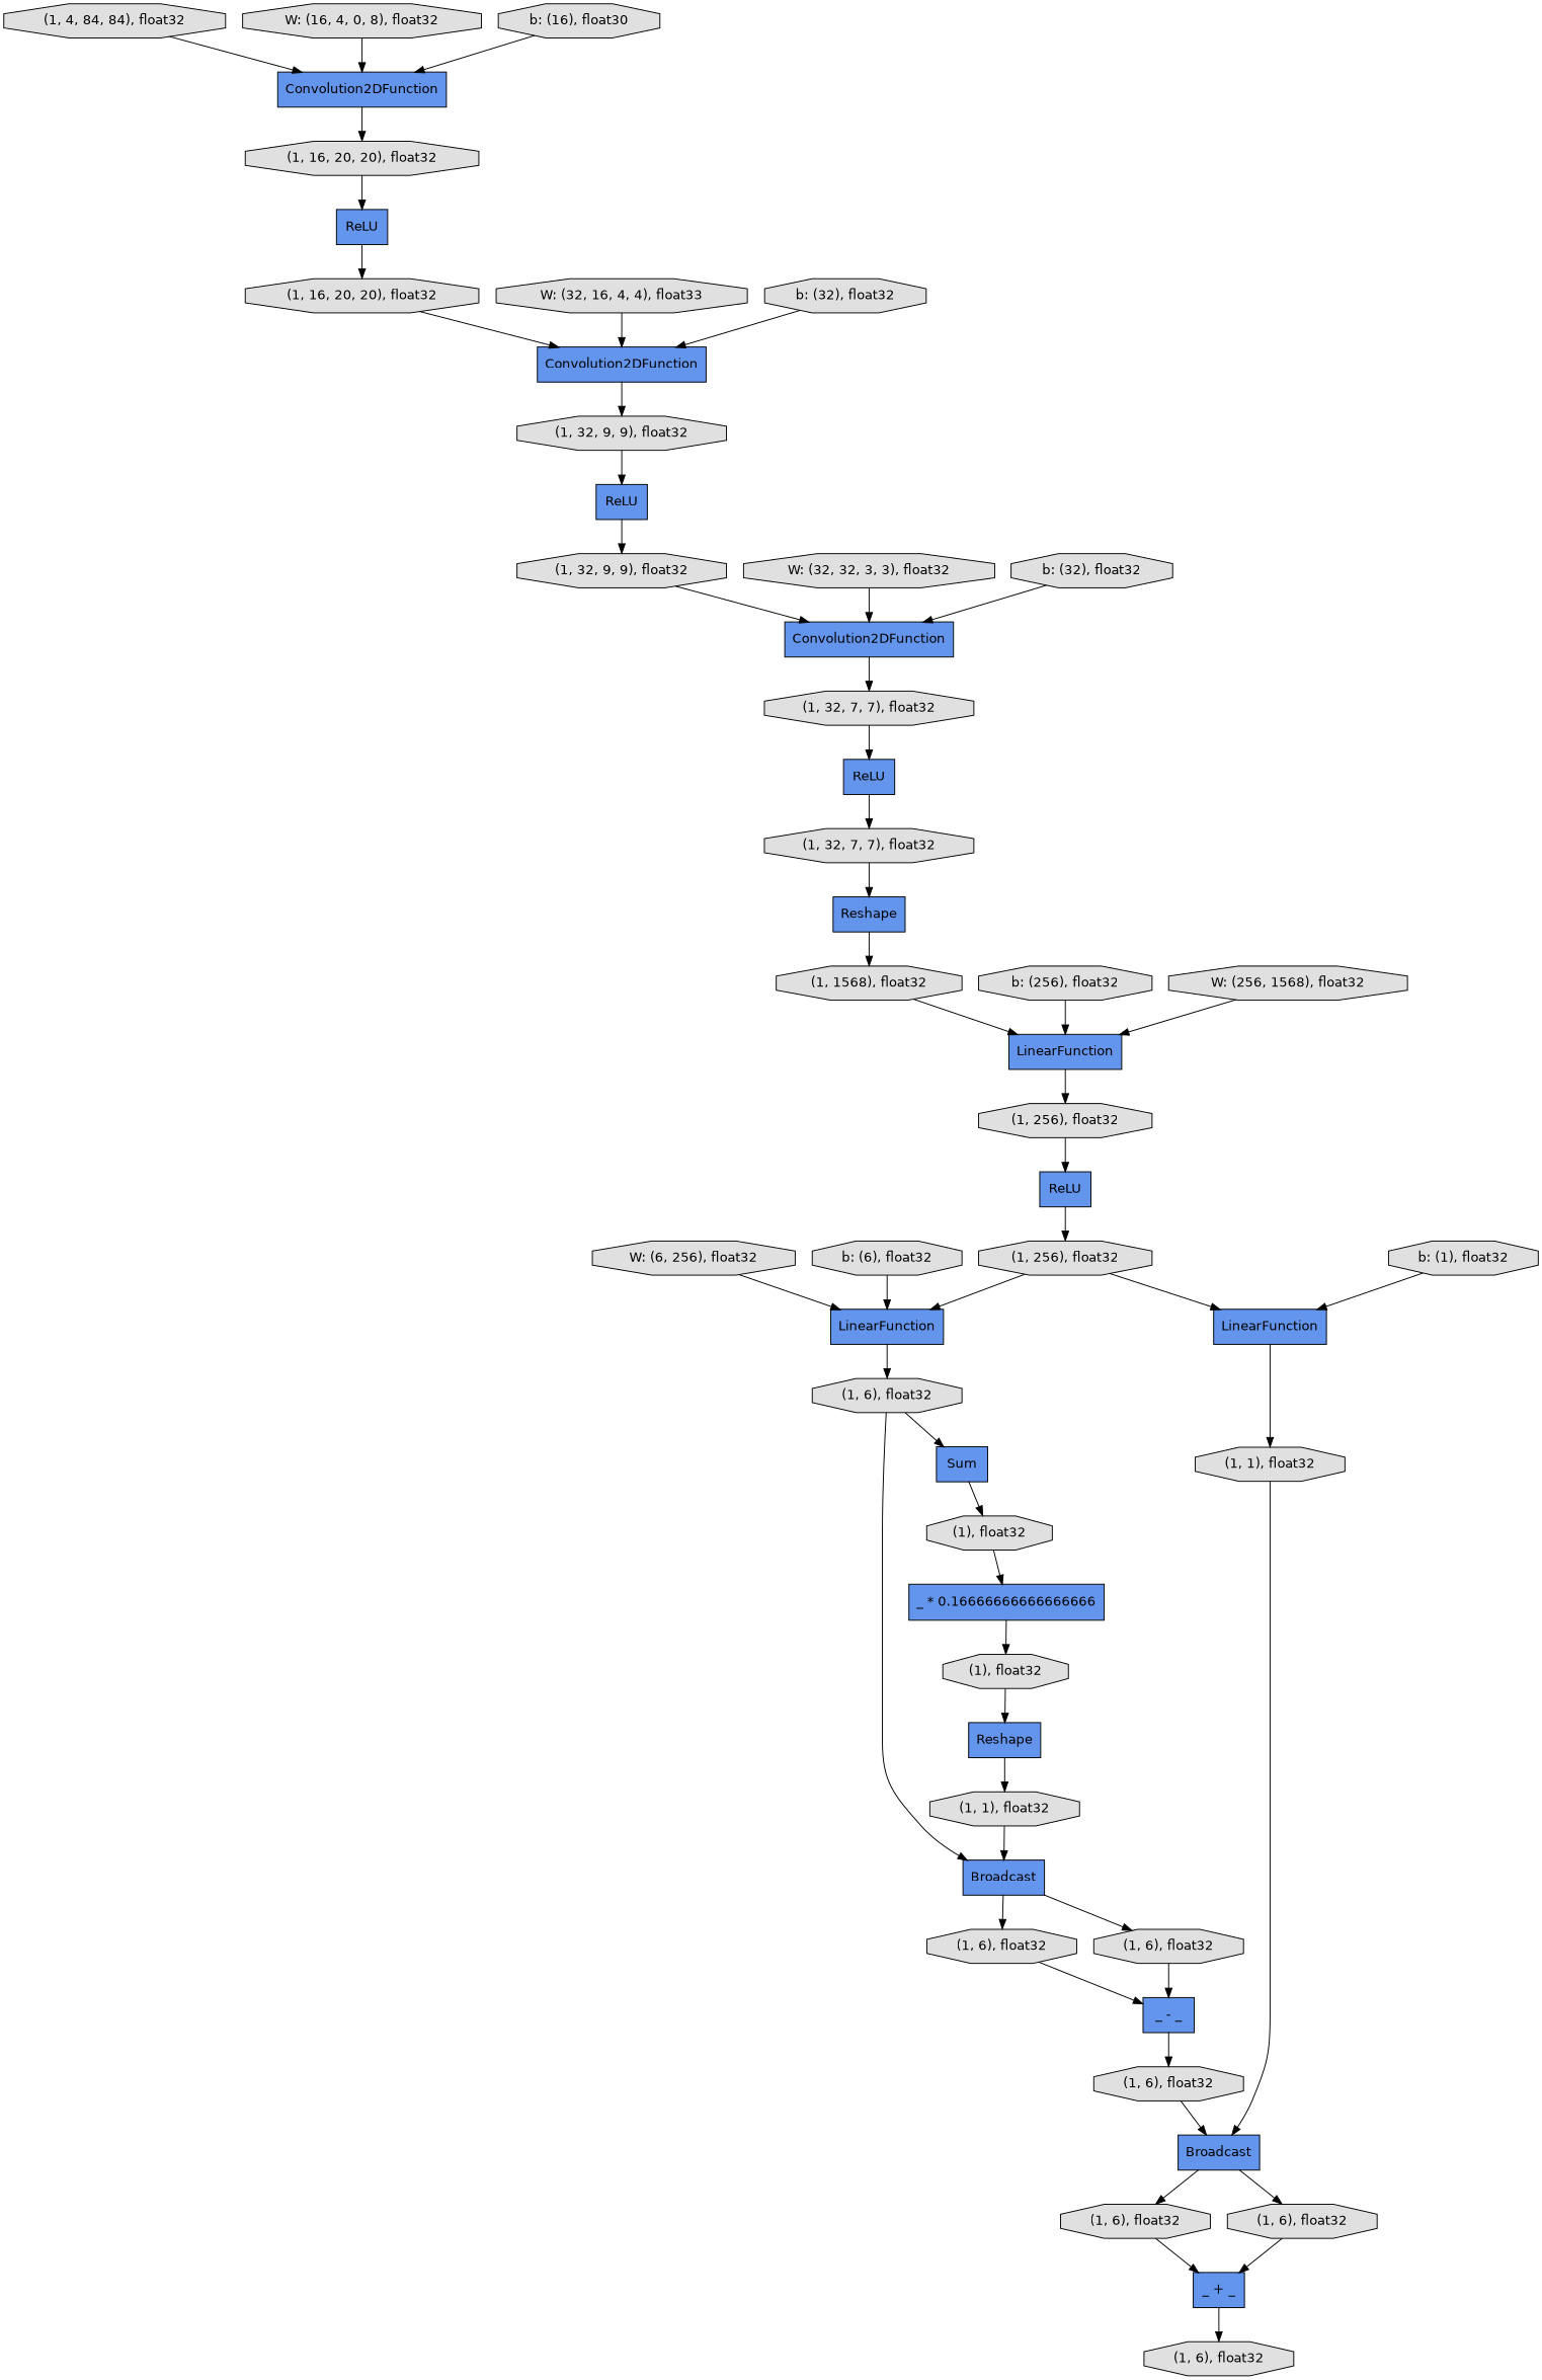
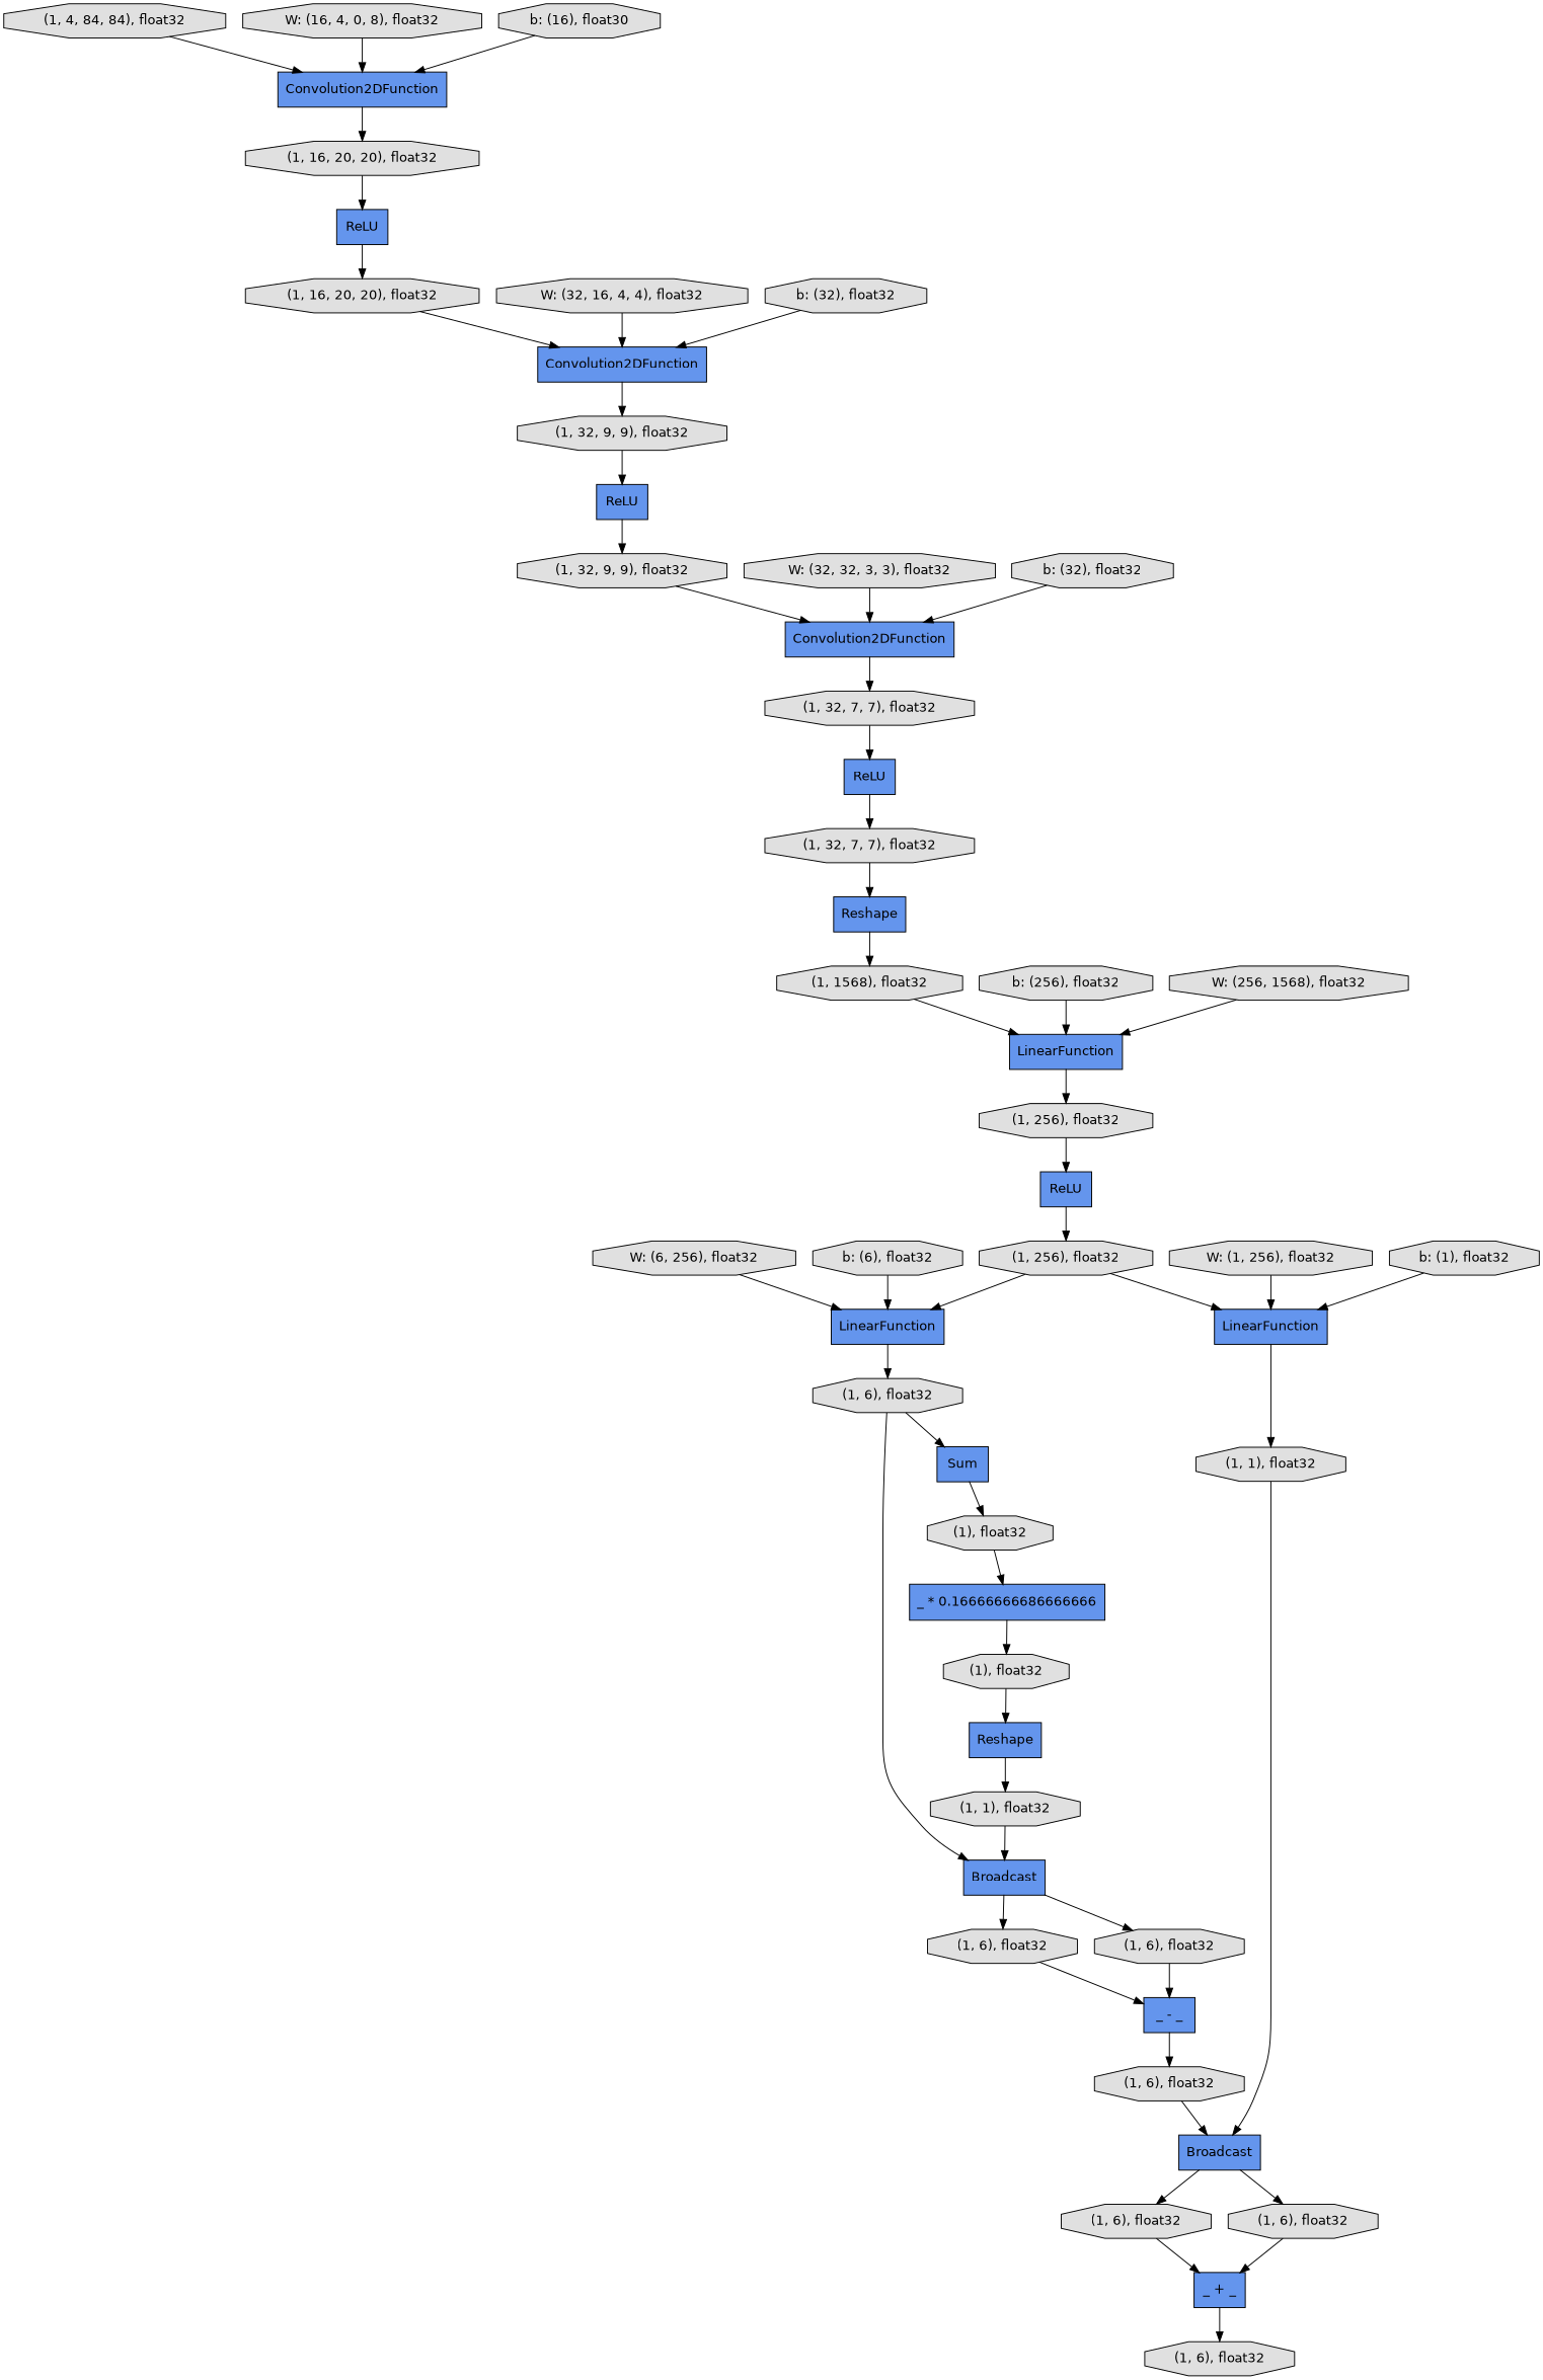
  digraph {
    fontname="DejaVu Sans"
    rankdir=TB
    node [fillcolor="#E0E0E0" fontname="DejaVu Sans" shape=octagon style=filled]
    edge [fontname="DejaVu Sans"]
    n1 [label="(1), float32"]
-   n2 [fillcolor="#6495ED" label="_ * 0.16666666666666666" shape=record]
+   n2 [fillcolor="#6495ED" label="_ * 0.16666666686666666" shape=record]
    n3 [label="(1), float32"]
    n4 [label="(1, 16, 20, 20), float32"]
    n5 [fillcolor="#6495ED" label=Convolution2DFunction shape=record]
    n6 [label="(1, 32, 9, 9), float32"]
    n7 [fillcolor="#6495ED" label=Reshape shape=record]
-   n8 [label="W: (32, 16, 4, 4), float33"]
+   n8 [label="W: (32, 16, 4, 4), float32"]
    n9 [label="W: (6, 256), float32"]
    n10 [fillcolor="#6495ED" label=LinearFunction shape=record]
    n11 [label="(1, 6), float32"]
    n12 [fillcolor="#6495ED" label=Broadcast shape=record]
    n13 [label="(1, 6), float32"]
    n14 [label="(1, 6), float32"]
    n15 [fillcolor="#6495ED" label="_ - _" shape=record]
    n16 [fillcolor="#6495ED" label=ReLU shape=record]
    n17 [label="(1, 32, 9, 9), float32"]
    n18 [label="(1, 1), float32"]
    n19 [fillcolor="#6495ED" label=Reshape shape=record]
    n20 [label="(1, 1568), float32"]
    n21 [fillcolor="#6495ED" label=LinearFunction shape=record]
    n22 [label="b: (32), float32"]
    n23 [fillcolor="#6495ED" label=Convolution2DFunction shape=record]
    n24 [label="(1, 32, 7, 7), float32"]
    n25 [label="(1, 6), float32"]
    n26 [fillcolor="#6495ED" label=Broadcast shape=record]
    n27 [label="b: (6), float32"]
    n28 [label="b: (256), float32"]
    n29 [label="(1, 256), float32"]
    n30 [fillcolor="#6495ED" label=LinearFunction shape=record]
    n31 [label="(1, 1), float32"]
    n32 [fillcolor="#6495ED" label=ReLU shape=record]
    n33 [label="(1, 32, 7, 7), float32"]
    n34 [fillcolor="#6495ED" label=ReLU shape=record]
    n35 [label="(1, 256), float32"]
    n36 [label="W: (32, 32, 3, 3), float32"]
+   n37 [label="W: (1, 256), float32"]
    n38 [fillcolor="#6495ED" label=Convolution2DFunction shape=record]
    n39 [label="(1, 16, 20, 20), float32"]
    n40 [fillcolor="#6495ED" label=ReLU shape=record]
    n41 [label="(1, 6), float32"]
    n42 [label="(1, 6), float32"]
    n43 [label="b: (32), float32"]
    n44 [fillcolor="#6495ED" label="_ + _" shape=record]
    n45 [label="(1, 6), float32"]
    n46 [label="b: (1), float32"]
    n47 [fillcolor="#6495ED" label=Sum shape=record]
    n48 [label="W: (256, 1568), float32"]
    n49 [label="(1, 4, 84, 84), float32"]
    n50 [label="W: (16, 4, 0, 8), float32"]
    n51 [label="b: (16), float30"]
    n1 -> n2
    n2 -> n3
    n3 -> n7
    n4 -> n5
    n5 -> n6
    n6 -> n16
    n7 -> n18
    n8 -> n5
    n9 -> n10
    n10 -> n11
    n11 -> n12
    n11 -> n47
    n12 -> n13
    n12 -> n14
    n13 -> n15
    n14 -> n15
    n15 -> n25
    n16 -> n17
    n17 -> n23
    n18 -> n12
    n19 -> n20
    n20 -> n21
    n21 -> n29
    n22 -> n5
    n23 -> n24
    n24 -> n32
    n25 -> n26
    n26 -> n41
    n26 -> n42
    n27 -> n10
    n28 -> n21
    n29 -> n34
    n30 -> n31
    n31 -> n26
    n32 -> n33
    n33 -> n19
    n34 -> n35
    n35 -> n10
    n35 -> n30
    n36 -> n23
+   n37 -> n30
    n38 -> n39
    n39 -> n40
    n40 -> n4
    n41 -> n44
    n42 -> n44
    n43 -> n23
    n44 -> n45
    n46 -> n30
    n47 -> n1
    n48 -> n21
    n49 -> n38
    n50 -> n38
    n51 -> n38
  }
